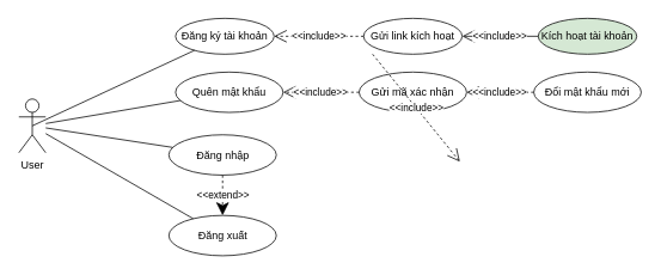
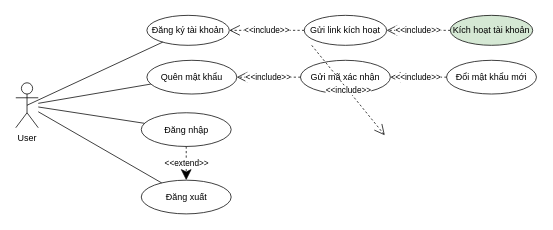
  <mxCell id="0" />
  <mxCell id="1" parent="0" />
  <mxCell id="2" value="User" style="shape=umlActor;verticalLabelPosition=bottom;verticalAlign=top;html=1;outlineConnect=0;" parent="1" vertex="1"><mxGeometry x="20" y="110" width="30" height="60" as="geometry" /></mxCell>
  <mxCell id="3" value="Đăng nhập" style="ellipse;whiteSpace=wrap;html=1;" parent="1" vertex="1"><mxGeometry x="187.5" y="150" width="120" height="45" as="geometry" /></mxCell>
  <mxCell id="4" value="Đăng ký tài khoản" style="ellipse;whiteSpace=wrap;html=1;" parent="1" vertex="1"><mxGeometry x="195" y="20" width="110" height="40" as="geometry" /></mxCell>
  <mxCell id="5" value="" style="endArrow=none;html=1;rounded=0;strokeColor=default;align=center;verticalAlign=middle;fontFamily=Helvetica;fontSize=11;fontColor=default;labelBackgroundColor=default;edgeStyle=none;exitX=0.5;exitY=0.5;exitDx=0;exitDy=0;exitPerimeter=0;" parent="1" source="2" target="4" edge="1"><mxGeometry width="50" height="50" relative="1" as="geometry"><mxPoint x="126" y="479" as="sourcePoint" /><mxPoint x="343" y="451" as="targetPoint" /></mxGeometry></mxCell>
  <mxCell id="6" value="" style="endArrow=none;html=1;rounded=0;strokeColor=default;align=center;verticalAlign=middle;fontFamily=Helvetica;fontSize=11;fontColor=default;labelBackgroundColor=default;edgeStyle=none;" parent="1" source="2" target="3" edge="1"><mxGeometry width="50" height="50" relative="1" as="geometry"><mxPoint x="45" y="140" as="sourcePoint" /><mxPoint x="224" y="65" as="targetPoint" /></mxGeometry></mxCell>
  <mxCell id="7" value="Gửi link kích hoạt" style="ellipse;whiteSpace=wrap;html=1;" parent="1" vertex="1"><mxGeometry x="405" y="20" width="110" height="40" as="geometry" /></mxCell>
  <mxCell id="8" value="Kích hoạt tài khoản" style="ellipse;whiteSpace=wrap;html=1;fillColor=#d5e8d4;" parent="1" vertex="1"><mxGeometry x="600" y="20" width="110" height="40" as="geometry" /></mxCell>
  <mxCell id="9" value="&amp;lt;&amp;lt;include&amp;gt;&amp;gt;" style="endArrow=open;endSize=12;dashed=1;html=1;rounded=0;strokeColor=default;align=center;verticalAlign=middle;fontFamily=Helvetica;fontSize=11;fontColor=default;labelBackgroundColor=default;edgeStyle=none;" parent="1" source="7" target="4" edge="1"><mxGeometry width="160" relative="1" as="geometry"><mxPoint x="305" y="378" as="sourcePoint" /><mxPoint x="380" y="378" as="targetPoint" /><mxPoint as="offset" /></mxGeometry></mxCell>
- <mxCell id="10" value="&amp;lt;&amp;lt;include&amp;gt;&amp;gt;" style="endArrow=open;endSize=12;dashed=0;html=1;rounded=0;strokeColor=default;align=center;verticalAlign=middle;fontFamily=Helvetica;fontSize=11;fontColor=default;labelBackgroundColor=default;edgeStyle=none;" parent="1" source="8" target="7" edge="1"><mxGeometry width="160" relative="1" as="geometry"><mxPoint x="420" y="50" as="sourcePoint" /><mxPoint x="315" y="50" as="targetPoint" /><mxPoint as="offset" /></mxGeometry></mxCell>
+ <mxCell id="10" value="&amp;lt;&amp;lt;include&amp;gt;&amp;gt;" style="endArrow=open;endSize=12;dashed=1;html=1;rounded=0;strokeColor=default;align=center;verticalAlign=middle;fontFamily=Helvetica;fontSize=11;fontColor=default;labelBackgroundColor=default;edgeStyle=none;" parent="1" source="8" target="7" edge="1"><mxGeometry width="160" relative="1" as="geometry"><mxPoint x="420" y="50" as="sourcePoint" /><mxPoint x="315" y="50" as="targetPoint" /><mxPoint as="offset" /></mxGeometry></mxCell>
  <mxCell id="11" value="Đăng xuất" style="ellipse;whiteSpace=wrap;html=1;" parent="1" vertex="1"><mxGeometry x="187.5" y="240" width="120" height="45" as="geometry" /></mxCell>
  <mxCell id="12" value="" style="endArrow=none;html=1;rounded=0;strokeColor=default;align=center;verticalAlign=middle;fontFamily=Helvetica;fontSize=11;fontColor=default;labelBackgroundColor=default;edgeStyle=none;" parent="1" source="2" target="11" edge="1"><mxGeometry width="50" height="50" relative="1" as="geometry"><mxPoint x="60" y="139" as="sourcePoint" /><mxPoint x="200" y="134" as="targetPoint" /></mxGeometry></mxCell>
  <mxCell id="13" value="&amp;lt;&amp;lt;extend&amp;gt;&amp;gt;" style="endArrow=classic;endSize=12;dashed=1;html=1;rounded=0;strokeColor=default;align=center;verticalAlign=middle;fontFamily=Helvetica;fontSize=11;fontColor=default;labelBackgroundColor=default;edgeStyle=none;" parent="1" source="3" target="11" edge="1"><mxGeometry width="160" relative="1" as="geometry"><mxPoint x="260" y="-20" as="sourcePoint" /><mxPoint x="260" y="30" as="targetPoint" /><mxPoint as="offset" /></mxGeometry></mxCell>
  <mxCell id="14" value="Quên mật khẩu" style="ellipse;whiteSpace=wrap;html=1;" parent="1" vertex="1"><mxGeometry x="195" y="80" width="120" height="45" as="geometry" /></mxCell>
  <mxCell id="15" value="" style="endArrow=none;html=1;rounded=0;strokeColor=default;align=center;verticalAlign=middle;fontFamily=Helvetica;fontSize=11;fontColor=default;labelBackgroundColor=default;edgeStyle=none;" parent="1" source="2" target="14" edge="1"><mxGeometry width="50" height="50" relative="1" as="geometry"><mxPoint x="60" y="146" as="sourcePoint" /><mxPoint x="218" y="206" as="targetPoint" /></mxGeometry></mxCell>
  <mxCell id="16" value="Gửi mã xác nhận" style="ellipse;whiteSpace=wrap;html=1;" parent="1" vertex="1"><mxGeometry x="400" y="80" width="120" height="45" as="geometry" /></mxCell>
  <mxCell id="17" value="&amp;lt;&amp;lt;include&amp;gt;&amp;gt;" style="endArrow=open;endSize=12;dashed=1;html=1;rounded=0;strokeColor=default;align=center;verticalAlign=middle;fontFamily=Helvetica;fontSize=11;fontColor=default;labelBackgroundColor=default;edgeStyle=none;" parent="1" source="16" target="14" edge="1"><mxGeometry width="160" relative="1" as="geometry"><mxPoint x="260" y="-20" as="sourcePoint" /><mxPoint x="260" y="30" as="targetPoint" /><mxPoint as="offset" /></mxGeometry></mxCell>
  <mxCell id="18" value="Đổi mật khẩu mới" style="ellipse;whiteSpace=wrap;html=1;" parent="1" vertex="1"><mxGeometry x="595" y="80" width="120" height="45" as="geometry" /></mxCell>
  <mxCell id="19" value="&amp;lt;&amp;lt;include&amp;gt;&amp;gt;" style="endArrow=open;endSize=12;dashed=1;html=1;rounded=0;strokeColor=default;align=center;verticalAlign=middle;fontFamily=Helvetica;fontSize=11;fontColor=default;labelBackgroundColor=default;edgeStyle=none;" parent="1" source="18" target="16" edge="1"><mxGeometry width="160" relative="1" as="geometry"><mxPoint x="409" y="270" as="sourcePoint" /><mxPoint x="316" y="284" as="targetPoint" /><mxPoint as="offset" /></mxGeometry></mxCell>
  <mxCell id="20" value="&amp;lt;&amp;lt;include&amp;gt;&amp;gt;" style="endArrow=open;endSize=12;dashed=1;html=1;rounded=0;strokeColor=default;align=center;verticalAlign=middle;fontFamily=Helvetica;fontSize=11;fontColor=default;labelBackgroundColor=default;edgeStyle=none;" parent="1" edge="1"><mxGeometry width="160" relative="1" as="geometry"><mxPoint x="415" y="60" as="sourcePoint" /><mxPoint x="512.5" y="180" as="targetPoint" /><mxPoint as="offset" /></mxGeometry></mxCell>
